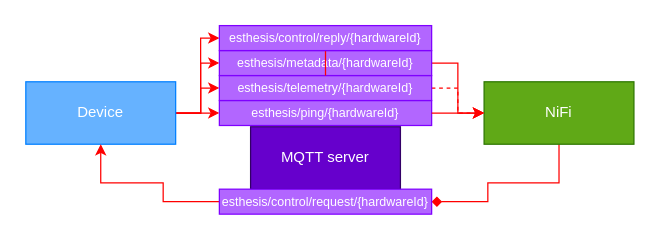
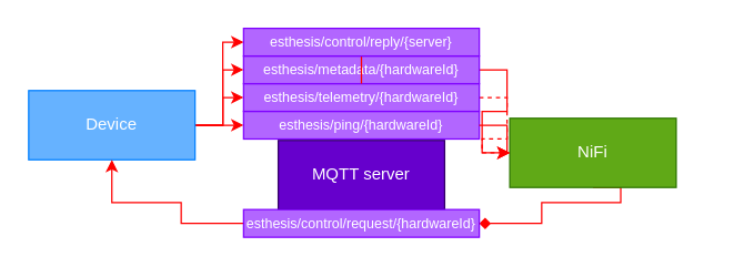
  <mxCell id="0" />
  <mxCell id="1" parent="0" />
  <mxCell id="2" value="MQTT server" style="whiteSpace=wrap;html=1;fontColor=#FFFFFF;align=center;fillColor=#6600CC;strokeColor=#330066;" vertex="1" parent="1"><mxGeometry x="200" y="101" width="120" height="50" as="geometry" /></mxCell>
  <mxCell id="3" style="edgeStyle=orthogonalEdgeStyle;rounded=0;orthogonalLoop=1;jettySize=auto;html=1;entryX=0;entryY=0.5;entryDx=0;entryDy=0;strokeColor=#FF0000;fontSize=10;fontColor=#FFFFFF;" edge="1" parent="1" source="7" target="10"><mxGeometry relative="1" as="geometry" /></mxCell>
  <mxCell id="4" style="edgeStyle=orthogonalEdgeStyle;rounded=0;orthogonalLoop=1;jettySize=auto;html=1;strokeColor=#FF0000;fontSize=10;fontColor=#FFFFFF;" edge="1" parent="1" source="7" target="13"><mxGeometry relative="1" as="geometry" /></mxCell>
  <mxCell id="5" style="edgeStyle=orthogonalEdgeStyle;rounded=0;orthogonalLoop=1;jettySize=auto;html=1;entryX=0;entryY=0.5;entryDx=0;entryDy=0;strokeColor=#FF0000;fontSize=10;fontColor=#FFFFFF;" edge="1" parent="1" source="7" target="15"><mxGeometry relative="1" as="geometry" /></mxCell>
  <mxCell id="6" style="edgeStyle=orthogonalEdgeStyle;rounded=0;orthogonalLoop=1;jettySize=auto;html=1;entryX=0;entryY=0.5;entryDx=0;entryDy=0;strokeColor=#FF0000;fontSize=10;fontColor=#FFFFFF;" edge="1" parent="1" source="7" target="17"><mxGeometry relative="1" as="geometry"><Array as="points"><mxPoint x="160" y="90" /><mxPoint x="160" y="30" /></Array></mxGeometry></mxCell>
  <mxCell id="7" value="Device" style="whiteSpace=wrap;html=1;fillColor=#66B2FF;fontColor=#FFFFFF;strokeColor=#007FFF;align=center;verticalAlign=middle;" vertex="1" parent="1"><mxGeometry x="20" y="65" width="120" height="50" as="geometry" /></mxCell>
  <mxCell id="8" style="edgeStyle=orthogonalEdgeStyle;rounded=0;orthogonalLoop=1;jettySize=auto;html=1;entryX=1;entryY=0.5;entryDx=0;entryDy=0;strokeColor=#FF0000;fontSize=10;fontColor=#FFFFFF;exitX=0.5;exitY=1;exitDx=0;exitDy=0;endArrow=diamond;" edge="1" parent="1" source="9" target="19"><mxGeometry relative="1" as="geometry"><Array as="points"><mxPoint x="447" y="146" /><mxPoint x="390" y="146" /><mxPoint x="390" y="161" /></Array></mxGeometry></mxCell>
- <mxCell id="9" value="NiFi" style="whiteSpace=wrap;html=1;align=center;fillColor=#60a917;strokeColor=#2D7600;fontColor=#ffffff;" vertex="1" parent="1"><mxGeometry x="387" y="65" width="120" height="50" as="geometry" /></mxCell>
+ <mxCell id="9" value="NiFi" style="whiteSpace=wrap;html=1;align=center;fillColor=#60a917;strokeColor=#2D7600;fontColor=#ffffff;" vertex="1" parent="1"><mxGeometry x="367" y="85" width="120" height="50" as="geometry" /></mxCell>
  <mxCell id="10" value="&lt;span style=&quot;text-align: left; font-size: 10px;&quot;&gt;esthesis/ping/{hardwareId}&lt;/span&gt;" style="whiteSpace=wrap;html=1;align=center;fontColor=#FFFFFF;fontSize=10;fillColor=#B266FF;strokeColor=#7F00FF;" vertex="1" parent="1"><mxGeometry x="175" y="80" width="170" height="20" as="geometry" /></mxCell>
  <mxCell id="11" style="edgeStyle=orthogonalEdgeStyle;rounded=0;orthogonalLoop=1;jettySize=auto;html=1;fontColor=#6600CC;strokeColor=#FF0000;exitX=1;exitY=0.5;exitDx=0;exitDy=0;" edge="1" parent="1" source="10" target="9"><mxGeometry relative="1" as="geometry"><mxPoint x="330" y="186" as="sourcePoint" /><mxPoint x="365" y="221" as="targetPoint" /></mxGeometry></mxCell>
  <mxCell id="12" style="edgeStyle=orthogonalEdgeStyle;rounded=0;orthogonalLoop=1;jettySize=auto;html=1;entryX=0;entryY=0.5;entryDx=0;entryDy=0;strokeColor=#FF0000;fontSize=10;fontColor=#FFFFFF;dashed=1;" edge="1" parent="1" source="13" target="9"><mxGeometry relative="1" as="geometry" /></mxCell>
  <mxCell id="13" value="&lt;div style=&quot;text-align: left&quot;&gt;esthesis/telemetry/{hardwareId}&lt;/div&gt;" style="whiteSpace=wrap;html=1;align=center;fontColor=#FFFFFF;fontSize=10;fillColor=#B266FF;strokeColor=#7F00FF;" vertex="1" parent="1"><mxGeometry x="175" y="60" width="170" height="20" as="geometry" /></mxCell>
  <mxCell id="14" style="edgeStyle=orthogonalEdgeStyle;rounded=0;orthogonalLoop=1;jettySize=auto;html=1;strokeColor=#FF0000;fontSize=10;fontColor=#FFFFFF;entryX=0;entryY=0.5;entryDx=0;entryDy=0;" edge="1" parent="1" source="15" target="9"><mxGeometry relative="1" as="geometry"><mxPoint x="390" y="86" as="targetPoint" /></mxGeometry></mxCell>
  <mxCell id="15" value="&lt;div style=&quot;text-align: left&quot;&gt;&lt;div&gt;esthesis/metadata/{hardwareId}&lt;/div&gt;&lt;/div&gt;" style="whiteSpace=wrap;html=1;align=center;fontColor=#FFFFFF;fontSize=10;fillColor=#B266FF;strokeColor=#7F00FF;" vertex="1" parent="1"><mxGeometry x="175" y="40" width="170" height="20" as="geometry" /></mxCell>
  <mxCell id="16" style="edgeStyle=orthogonalEdgeStyle;rounded=0;orthogonalLoop=1;jettySize=auto;html=1;strokeColor=#FF0000;fontSize=10;fontColor=#FFFFFF;" edge="1" parent="1" source="17" target="15"><mxGeometry relative="1" as="geometry" /></mxCell>
- <mxCell id="17" value="&lt;div style=&quot;text-align: left&quot;&gt;esthesis/control/reply/{hardwareId}&lt;br&gt;&lt;/div&gt;" style="whiteSpace=wrap;html=1;align=center;fontColor=#FFFFFF;fontSize=10;fillColor=#B266FF;strokeColor=#7F00FF;" vertex="1" parent="1"><mxGeometry x="175" y="20" width="170" height="20" as="geometry" /></mxCell>
+ <mxCell id="17" value="&lt;div style=&quot;text-align: left&quot;&gt;esthesis/control/reply/{server}&lt;br&gt;&lt;/div&gt;" style="whiteSpace=wrap;html=1;align=center;fontColor=#FFFFFF;fontSize=10;fillColor=#B266FF;strokeColor=#7F00FF;" vertex="1" parent="1"><mxGeometry x="175" y="20" width="170" height="20" as="geometry" /></mxCell>
  <mxCell id="18" style="edgeStyle=orthogonalEdgeStyle;rounded=0;orthogonalLoop=1;jettySize=auto;html=1;strokeColor=#FF0000;fontSize=10;fontColor=#FFFFFF;exitX=0;exitY=0.5;exitDx=0;exitDy=0;" edge="1" parent="1" source="19" target="7"><mxGeometry relative="1" as="geometry"><Array as="points"><mxPoint x="130" y="161" /><mxPoint x="130" y="146" /><mxPoint x="80" y="146" /></Array></mxGeometry></mxCell>
  <mxCell id="19" value="&lt;div style=&quot;text-align: left&quot;&gt;esthesis/control/request/{hardwareId}&lt;br&gt;&lt;/div&gt;" style="whiteSpace=wrap;html=1;align=center;fontColor=#FFFFFF;fontSize=10;fillColor=#B266FF;strokeColor=#7F00FF;" vertex="1" parent="1"><mxGeometry x="175" y="151" width="170" height="20" as="geometry" /></mxCell>
